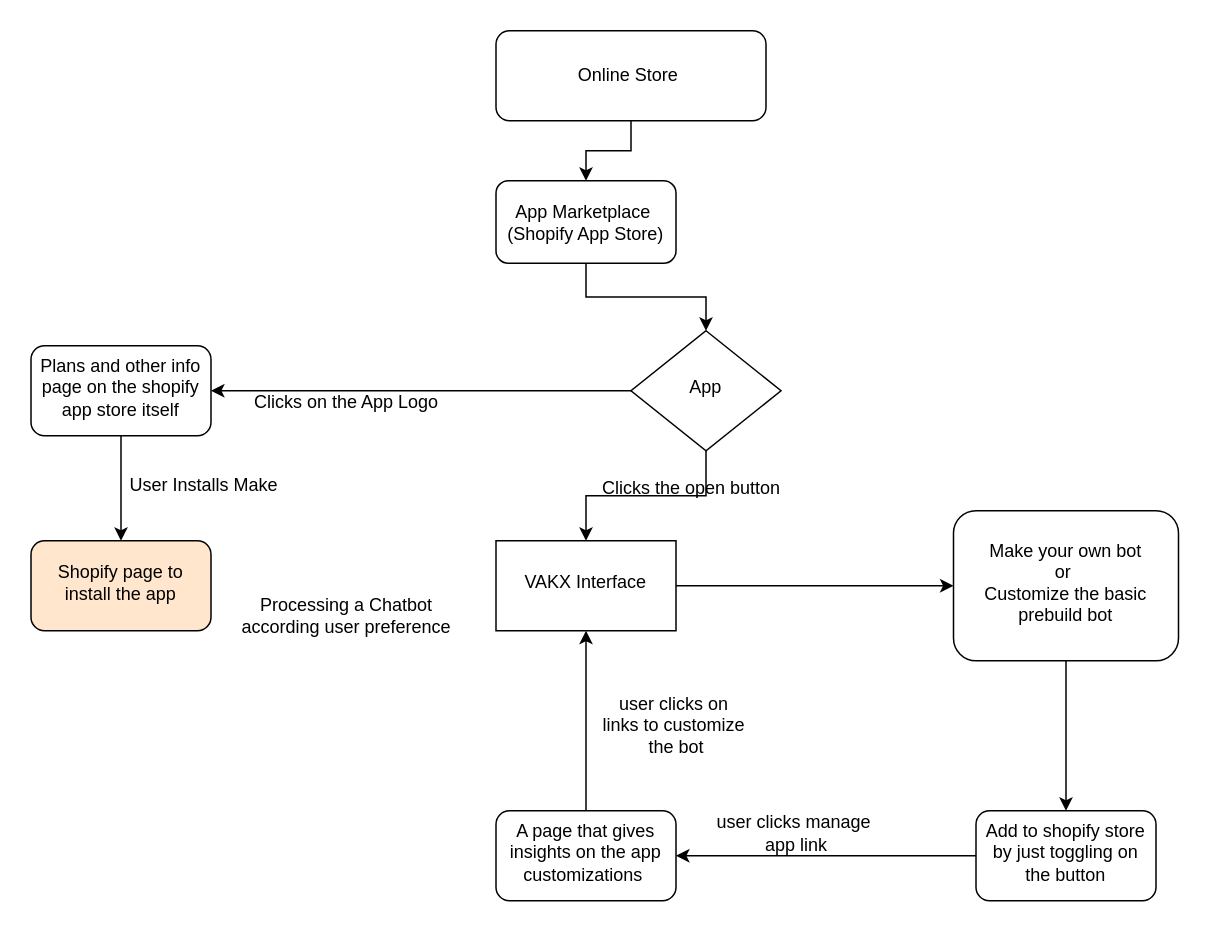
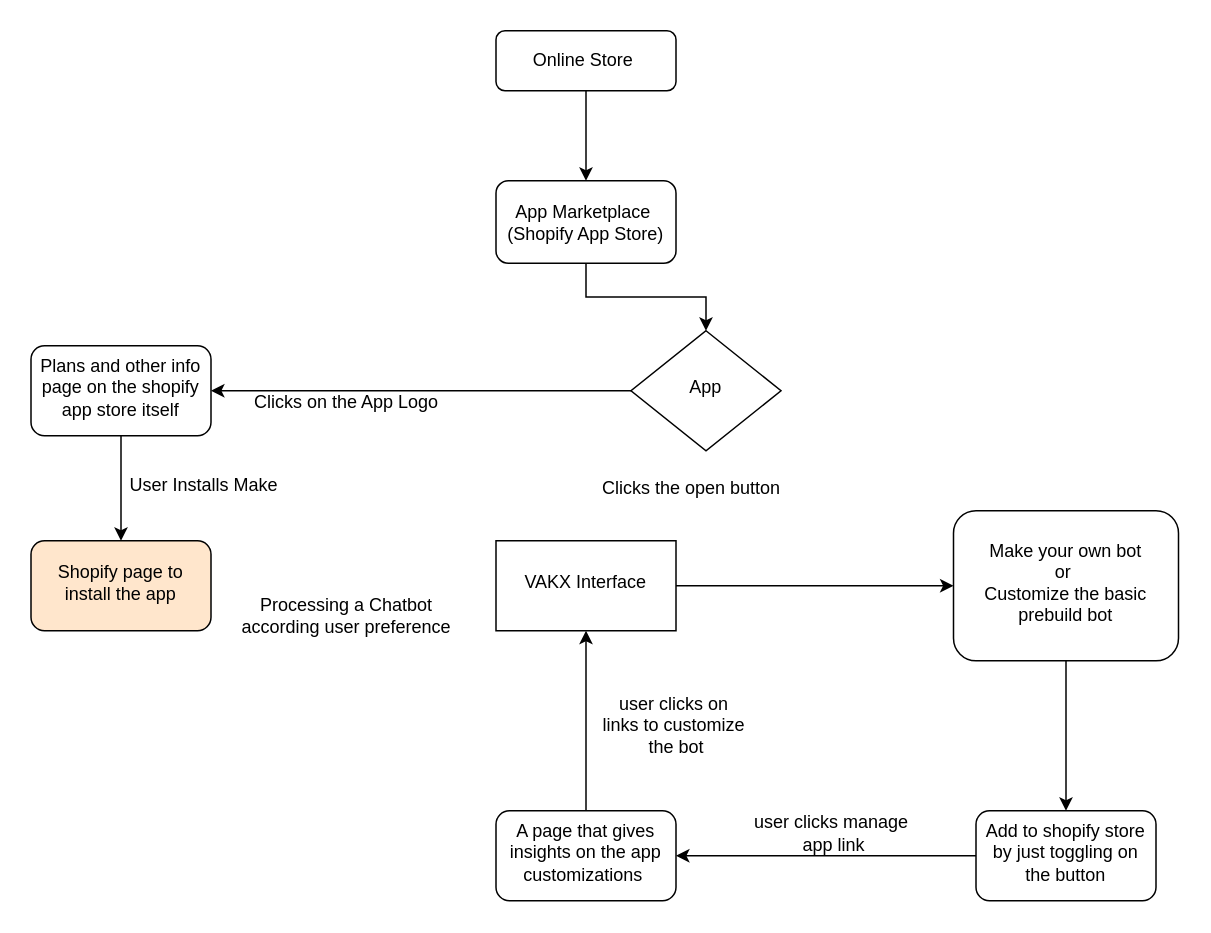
  <mxCell id="0" />
  <mxCell id="1" parent="0" />
  <mxCell id="2" value="" style="edgeStyle=orthogonalEdgeStyle;rounded=0;orthogonalLoop=1;jettySize=auto;html=1;" parent="1" source="3" target="8" edge="1"><mxGeometry relative="1" as="geometry" /></mxCell>
- <mxCell id="3" value="&lt;div&gt;Online Store&amp;nbsp;&lt;/div&gt;" style="rounded=1;whiteSpace=wrap;fontSize=12;glass=0;strokeWidth=1;shadow=0;html=1;" parent="1" vertex="1"><mxGeometry x="330" y="20" width="180" height="60" as="geometry" /></mxCell>
- <mxCell id="4" value="" style="edgeStyle=orthogonalEdgeStyle;rounded=0;orthogonalLoop=1;jettySize=auto;html=1;" parent="1" source="6" target="11" edge="1"><mxGeometry relative="1" as="geometry" /></mxCell>
+ <mxCell id="3" value="&lt;div&gt;Online Store&amp;nbsp;&lt;/div&gt;" style="rounded=1;whiteSpace=wrap;fontSize=12;glass=0;strokeWidth=1;shadow=0;html=1;" parent="1" vertex="1"><mxGeometry x="330" y="20" width="120" height="40" as="geometry" /></mxCell>
  <mxCell id="5" value="" style="edgeStyle=orthogonalEdgeStyle;rounded=0;orthogonalLoop=1;jettySize=auto;html=1;" parent="1" source="6" target="13" edge="1"><mxGeometry relative="1" as="geometry" /></mxCell>
  <mxCell id="6" value="App" style="rhombus;whiteSpace=wrap;html=1;shadow=0;fontFamily=Helvetica;fontSize=12;align=center;strokeWidth=1;spacing=6;spacingTop=-4;" parent="1" vertex="1"><mxGeometry x="420" y="220" width="100" height="80" as="geometry" /></mxCell>
  <mxCell id="7" value="" style="edgeStyle=orthogonalEdgeStyle;rounded=0;orthogonalLoop=1;jettySize=auto;html=1;" parent="1" source="8" target="6" edge="1"><mxGeometry relative="1" as="geometry" /></mxCell>
  <mxCell id="8" value="App Marketplace&amp;nbsp;&lt;div&gt;(Shopify App Store)&lt;/div&gt;" style="rounded=1;whiteSpace=wrap;html=1;fontSize=12;glass=0;strokeWidth=1;shadow=0;" parent="1" vertex="1"><mxGeometry x="330" y="120" width="120" height="55" as="geometry" /></mxCell>
  <mxCell id="9" value="User Installs Make&lt;div&gt;&lt;br&gt;&lt;/div&gt;" style="text;html=1;align=center;verticalAlign=middle;resizable=0;points=[];autosize=1;strokeColor=none;fillColor=none;" parent="1" vertex="1"><mxGeometry x="80" y="310" width="110" height="40" as="geometry" /></mxCell>
  <mxCell id="10" value="" style="edgeStyle=orthogonalEdgeStyle;rounded=0;orthogonalLoop=1;jettySize=auto;html=1;" parent="1" source="11" target="17" edge="1"><mxGeometry relative="1" as="geometry" /></mxCell>
  <mxCell id="11" value="VAKX Interface" style="whiteSpace=wrap;html=1;shadow=0;strokeWidth=1;spacing=6;spacingTop=-4;" parent="1" vertex="1"><mxGeometry x="330" y="360" width="120" height="60" as="geometry" /></mxCell>
  <mxCell id="12" value="" style="edgeStyle=orthogonalEdgeStyle;rounded=0;orthogonalLoop=1;jettySize=auto;html=1;" parent="1" source="13" target="18" edge="1"><mxGeometry relative="1" as="geometry" /></mxCell>
  <mxCell id="13" value="Plans and other info page on the shopify app store itself" style="rounded=1;whiteSpace=wrap;html=1;shadow=0;strokeWidth=1;spacing=6;spacingTop=-4;" parent="1" vertex="1"><mxGeometry x="20" y="230" width="120" height="60" as="geometry" /></mxCell>
  <mxCell id="14" value="Clicks on the App Logo" style="text;html=1;align=center;verticalAlign=middle;resizable=0;points=[];autosize=1;strokeColor=none;fillColor=none;" parent="1" vertex="1"><mxGeometry x="155" y="253" width="150" height="30" as="geometry" /></mxCell>
  <mxCell id="15" value="Clicks the open button" style="text;html=1;align=center;verticalAlign=middle;resizable=0;points=[];autosize=1;strokeColor=none;fillColor=none;" parent="1" vertex="1"><mxGeometry x="390" y="310" width="140" height="30" as="geometry" /></mxCell>
  <mxCell id="16" value="" style="edgeStyle=orthogonalEdgeStyle;rounded=0;orthogonalLoop=1;jettySize=auto;html=1;" parent="1" source="17" target="21" edge="1"><mxGeometry relative="1" as="geometry" /></mxCell>
  <mxCell id="17" value="Make your own bot&lt;br&gt;or&amp;nbsp;&lt;br&gt;Customize the basic prebuild bot" style="rounded=1;whiteSpace=wrap;html=1;shadow=0;strokeWidth=1;spacing=6;spacingTop=-4;" parent="1" vertex="1"><mxGeometry x="635" y="340" width="150" height="100" as="geometry" /></mxCell>
  <mxCell id="18" value="Shopify page to install the app" style="rounded=1;whiteSpace=wrap;html=1;shadow=0;strokeWidth=1;spacing=6;spacingTop=-4;fillColor=#ffe6cc;" parent="1" vertex="1"><mxGeometry x="20" y="360" width="120" height="60" as="geometry" /></mxCell>
  <mxCell id="19" value="Processing a Chatbot &lt;br&gt;according&amp;nbsp;user preference" style="text;html=1;align=center;verticalAlign=middle;resizable=0;points=[];autosize=1;strokeColor=none;fillColor=none;" parent="1" vertex="1"><mxGeometry x="150" y="390" width="160" height="40" as="geometry" /></mxCell>
  <mxCell id="20" value="" style="edgeStyle=orthogonalEdgeStyle;rounded=0;orthogonalLoop=1;jettySize=auto;html=1;" parent="1" source="21" target="23" edge="1"><mxGeometry relative="1" as="geometry" /></mxCell>
  <mxCell id="21" value="Add to shopify store by just toggling on the button" style="rounded=1;whiteSpace=wrap;html=1;shadow=0;strokeWidth=1;spacing=6;spacingTop=-4;" parent="1" vertex="1"><mxGeometry x="650" y="540" width="120" height="60" as="geometry" /></mxCell>
  <mxCell id="22" value="" style="edgeStyle=orthogonalEdgeStyle;rounded=0;orthogonalLoop=1;jettySize=auto;html=1;" parent="1" source="23" target="11" edge="1"><mxGeometry relative="1" as="geometry" /></mxCell>
  <mxCell id="23" value="A page that gives insights on the app&lt;br&gt;customizations&amp;nbsp;" style="rounded=1;whiteSpace=wrap;html=1;shadow=0;strokeWidth=1;spacing=6;spacingTop=-4;" parent="1" vertex="1"><mxGeometry x="330" y="540" width="120" height="60" as="geometry" /></mxCell>
- <mxCell id="24" value="user clicks manage&amp;nbsp;&lt;br&gt;app link" style="text;html=1;align=center;verticalAlign=middle;resizable=0;points=[];autosize=1;strokeColor=none;fillColor=none;" parent="1" vertex="1"><mxGeometry x="465" y="535" width="130" height="40" as="geometry" /></mxCell>
+ <mxCell id="24" value="user clicks manage&amp;nbsp;&lt;br&gt;app link" style="text;html=1;align=center;verticalAlign=middle;resizable=0;points=[];autosize=1;strokeColor=none;fillColor=none;" parent="1" vertex="1"><mxGeometry x="490" y="535" width="130" height="40" as="geometry" /></mxCell>
  <mxCell id="25" value="user clicks on&amp;nbsp;&lt;br&gt;links to customize&amp;nbsp;&lt;br&gt;the bot" style="text;html=1;align=center;verticalAlign=middle;resizable=0;points=[];autosize=1;strokeColor=none;fillColor=none;" parent="1" vertex="1"><mxGeometry x="390" y="453" width="120" height="60" as="geometry" /></mxCell>
